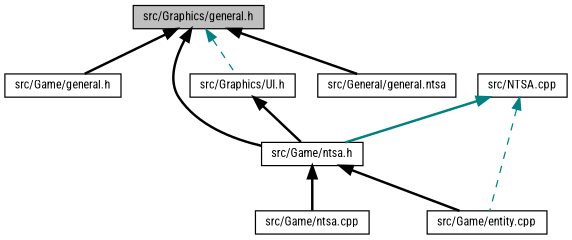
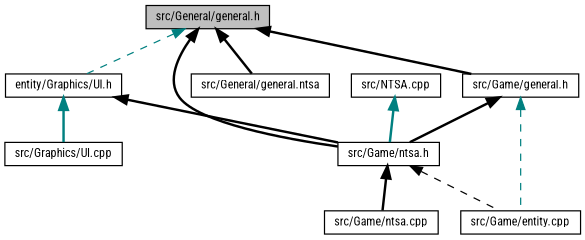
  digraph {
    fontname="Roboto Condensed"
    node [color=black fillcolor=white fontname="Roboto Condensed" fontsize=10 shape=record style=filled]
    edge [color=black dir=back fontname="Roboto Condensed" fontsize=10 labelfontname=Helvetica labelfontsize=10 style=bold]
-   n1 [fillcolor=grey75 fontcolor=black height=0.2 label="src/Graphics/general.h" width=0.4]
+   n1 [fillcolor=grey75 fontcolor=black height=0.2 label="src/General/general.h" width=0.4]
    n2 [height=0.2 label="src/Game/general.h" width=0.4]
    n3 [height=0.2 label="src/Game/ntsa.h" width=0.4]
-   n4 [height=0.2 label="src/Graphics/UI.h" width=0.4]
+   n4 [height=0.2 label="entity/Graphics/UI.h" width=0.4]
    n5 [height=0.2 label="src/General/general.ntsa" width=0.4]
    n6 [height=0.2 label="src/Game/entity.cpp" width=0.4]
    n7 [height=0.2 label="src/Game/ntsa.cpp" width=0.4]
+   n8 [height=0.2 label="src/Graphics/UI.cpp" width=0.4]
    n9 [height=0.2 label="src/NTSA.cpp" width=0.4]
    n1 -> n2
    n1 -> n3
    n1 -> n4 [color=teal style=dashed]
    n1 -> n5
-   n9 -> n6 [color=teal style=dashed]
-   n3 -> n6
+   n2 -> n3
+   n2 -> n6 [color=teal style=dashed]
+   n3 -> n6 [style=dashed]
    n3 -> n7
    n4 -> n3
+   n4 -> n8 [color=teal]
    n9 -> n3 [color=teal]
  }
